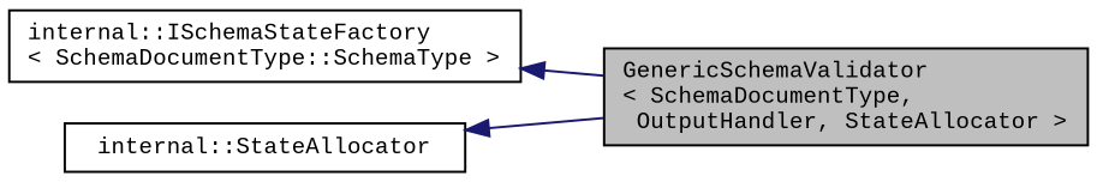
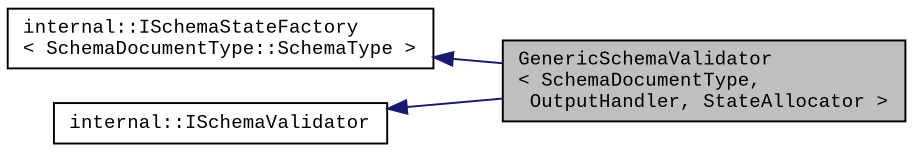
  digraph {
    rankdir=LR
    fontname="Liberation Mono"
    node [color=black fillcolor=white fontname="Liberation Mono" fontsize=10 shape=record style=filled]
    edge [color=midnightblue dir=back fontname="Liberation Mono" fontsize=10 labelfontname=Helvetica labelfontsize=10 style=solid]
    n1 [fillcolor=grey75 fontcolor=black height=0.2 label="GenericSchemaValidator\l\< SchemaDocumentType,\l OutputHandler, StateAllocator \>" width=0.4]
    n2 [height=0.2 label="internal::ISchemaStateFactory\l\< SchemaDocumentType::SchemaType \>" width=0.4]
-   n3 [height=0.2 label="internal::StateAllocator" width=0.4]
+   n3 [height=0.2 label="internal::ISchemaValidator" width=0.4]
    n2 -> n1
    n3 -> n1
  }
